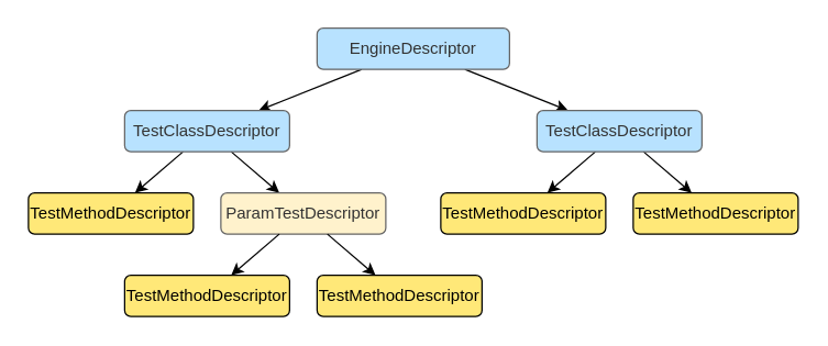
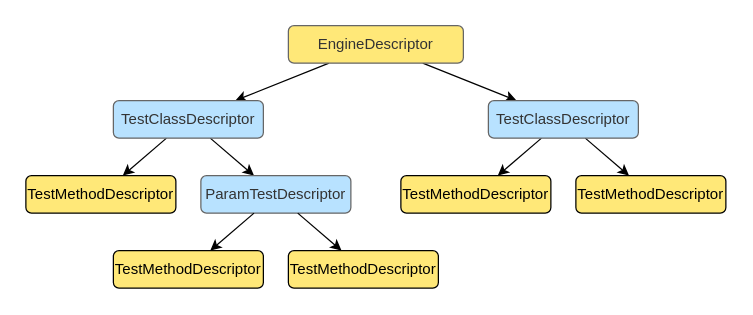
  <mxCell id="0" />
  <mxCell id="1" parent="0" />
  <mxCell id="2" style="rounded=0;orthogonalLoop=1;jettySize=auto;html=1;" edge="1" parent="1" source="4" target="7"><mxGeometry relative="1" as="geometry"><mxPoint x="140" y="120" as="targetPoint" /></mxGeometry></mxCell>
  <mxCell id="3" style="edgeStyle=none;rounded=0;orthogonalLoop=1;jettySize=auto;html=1;" edge="1" parent="1" source="4" target="10"><mxGeometry relative="1" as="geometry" /></mxCell>
- <mxCell id="4" value="EngineDescriptor" style="rounded=1;whiteSpace=wrap;html=1;strokeColor=#666666;fontColor=#333333;fillColor=#B8E2FF;" vertex="1" parent="1"><mxGeometry x="230" y="20" width="140" height="30" as="geometry" /></mxCell>
+ <mxCell id="4" value="EngineDescriptor" style="rounded=1;whiteSpace=wrap;html=1;strokeColor=#666666;fontColor=#333333;fillColor=#ffe878;" vertex="1" parent="1"><mxGeometry x="230" y="20" width="140" height="30" as="geometry" /></mxCell>
  <mxCell id="5" style="edgeStyle=none;rounded=0;orthogonalLoop=1;jettySize=auto;html=1;" edge="1" parent="1" source="7" target="13"><mxGeometry relative="1" as="geometry" /></mxCell>
  <mxCell id="6" style="edgeStyle=none;rounded=0;orthogonalLoop=1;jettySize=auto;html=1;" edge="1" parent="1" source="7" target="14"><mxGeometry relative="1" as="geometry" /></mxCell>
  <mxCell id="7" value="TestClassDescriptor" style="rounded=1;whiteSpace=wrap;html=1;strokeColor=#666666;fontColor=#333333;fillColor=#B8E2FF;" vertex="1" parent="1"><mxGeometry x="90" y="80" width="120" height="30" as="geometry" /></mxCell>
  <mxCell id="8" style="edgeStyle=none;rounded=0;orthogonalLoop=1;jettySize=auto;html=1;" edge="1" parent="1" source="10" target="12"><mxGeometry relative="1" as="geometry" /></mxCell>
  <mxCell id="9" style="edgeStyle=none;rounded=0;orthogonalLoop=1;jettySize=auto;html=1;" edge="1" parent="1" source="10" target="11"><mxGeometry relative="1" as="geometry" /></mxCell>
  <mxCell id="10" value="TestClassDescriptor" style="rounded=1;whiteSpace=wrap;html=1;strokeColor=#666666;fontColor=#333333;fillColor=#B8E2FF;" vertex="1" parent="1"><mxGeometry x="390" y="80" width="120" height="30" as="geometry" /></mxCell>
  <mxCell id="11" value="TestMethodDescriptor" style="rounded=1;whiteSpace=wrap;html=1;fillColor=#FFE878;" vertex="1" parent="1"><mxGeometry x="460" y="140" width="120" height="30" as="geometry" /></mxCell>
  <mxCell id="12" value="TestMethodDescriptor" style="rounded=1;whiteSpace=wrap;html=1;fillColor=#FFE878;" vertex="1" parent="1"><mxGeometry x="320" y="140" width="120" height="30" as="geometry" /></mxCell>
- <mxCell id="13" value="ParamTestDescriptor" style="rounded=1;whiteSpace=wrap;html=1;strokeColor=#666666;fontColor=#333333;fillColor=#fff2cc;" vertex="1" parent="1"><mxGeometry x="160" y="140" width="120" height="30" as="geometry" /></mxCell>
+ <mxCell id="13" value="ParamTestDescriptor" style="rounded=1;whiteSpace=wrap;html=1;strokeColor=#666666;fontColor=#333333;fillColor=#B8E2FF;" vertex="1" parent="1"><mxGeometry x="160" y="140" width="120" height="30" as="geometry" /></mxCell>
  <mxCell id="14" value="TestMethodDescriptor" style="rounded=1;whiteSpace=wrap;html=1;fillColor=#FFE878;" vertex="1" parent="1"><mxGeometry x="20" y="140" width="120" height="30" as="geometry" /></mxCell>
  <mxCell id="15" style="edgeStyle=none;rounded=0;orthogonalLoop=1;jettySize=auto;html=1;" edge="1" parent="1" target="18" source="13"><mxGeometry relative="1" as="geometry"><mxPoint x="202.5" y="170" as="sourcePoint" /></mxGeometry></mxCell>
  <mxCell id="16" style="edgeStyle=none;rounded=0;orthogonalLoop=1;jettySize=auto;html=1;" edge="1" parent="1" target="17" source="13"><mxGeometry relative="1" as="geometry"><mxPoint x="237.5" y="170" as="sourcePoint" /></mxGeometry></mxCell>
  <mxCell id="17" value="TestMethodDescriptor" style="rounded=1;whiteSpace=wrap;html=1;fillColor=#FFE878;" vertex="1" parent="1"><mxGeometry x="230" y="200" width="120" height="30" as="geometry" /></mxCell>
  <mxCell id="18" value="TestMethodDescriptor" style="rounded=1;whiteSpace=wrap;html=1;fillColor=#FFE878;" vertex="1" parent="1"><mxGeometry x="90" y="200" width="120" height="30" as="geometry" /></mxCell>
